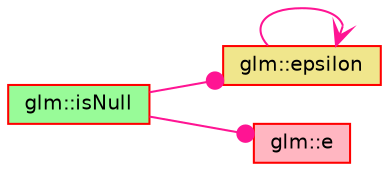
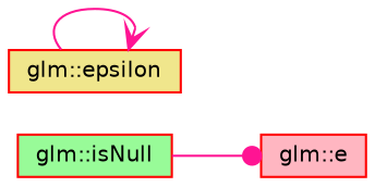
  digraph {
    rankdir=LR
    node [color=red fontname=Helvetica fontsize=10 shape=record style=filled]
    edge [arrowhead=dot color=deeppink fontname=Helvetica fontsize=10 labelfontname=Helvetica labelfontsize=10 style=solid]
    n1 [fillcolor=palegreen fontcolor=black height=0.2 label="glm::isNull" width=0.4]
    n2 [fillcolor=khaki height=0.2 label="glm::epsilon" width=0.4]
    n3 [fillcolor=lightpink height=0.2 label="glm::e" width=0.4]
-   n1 -> n2
    n1 -> n3
    n2 -> n2 [arrowhead=vee]
  }
